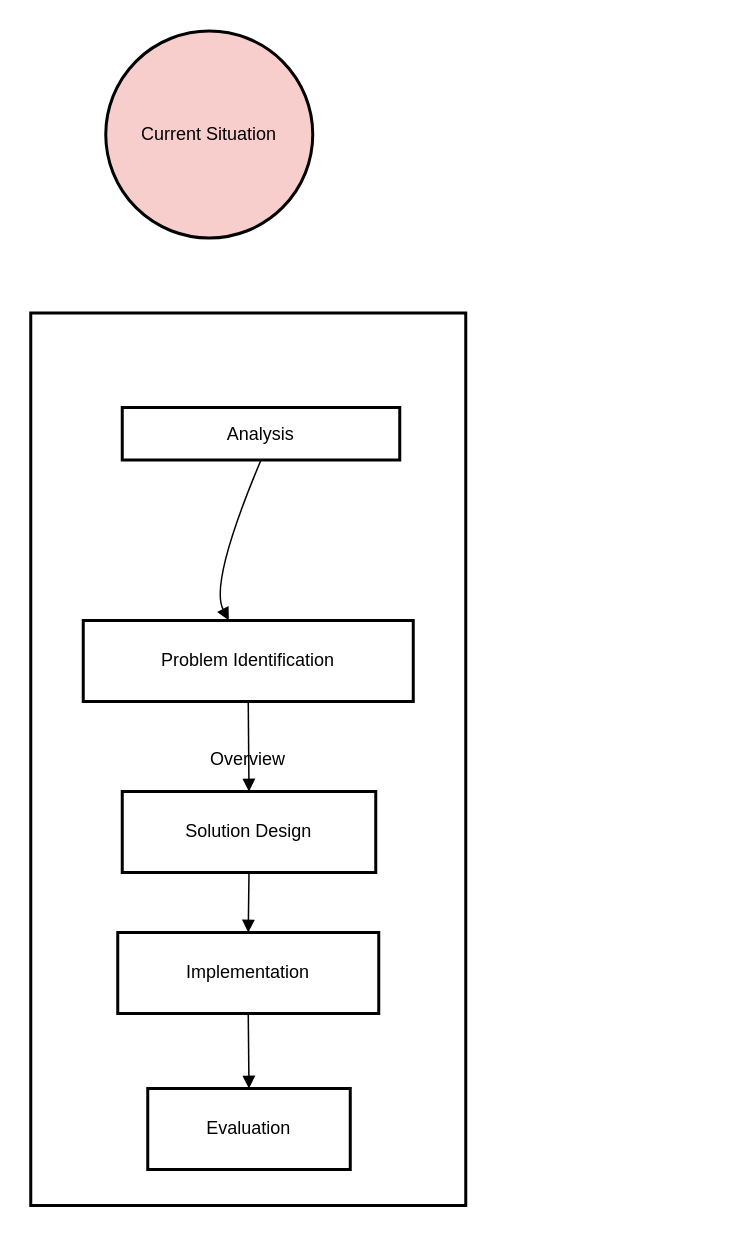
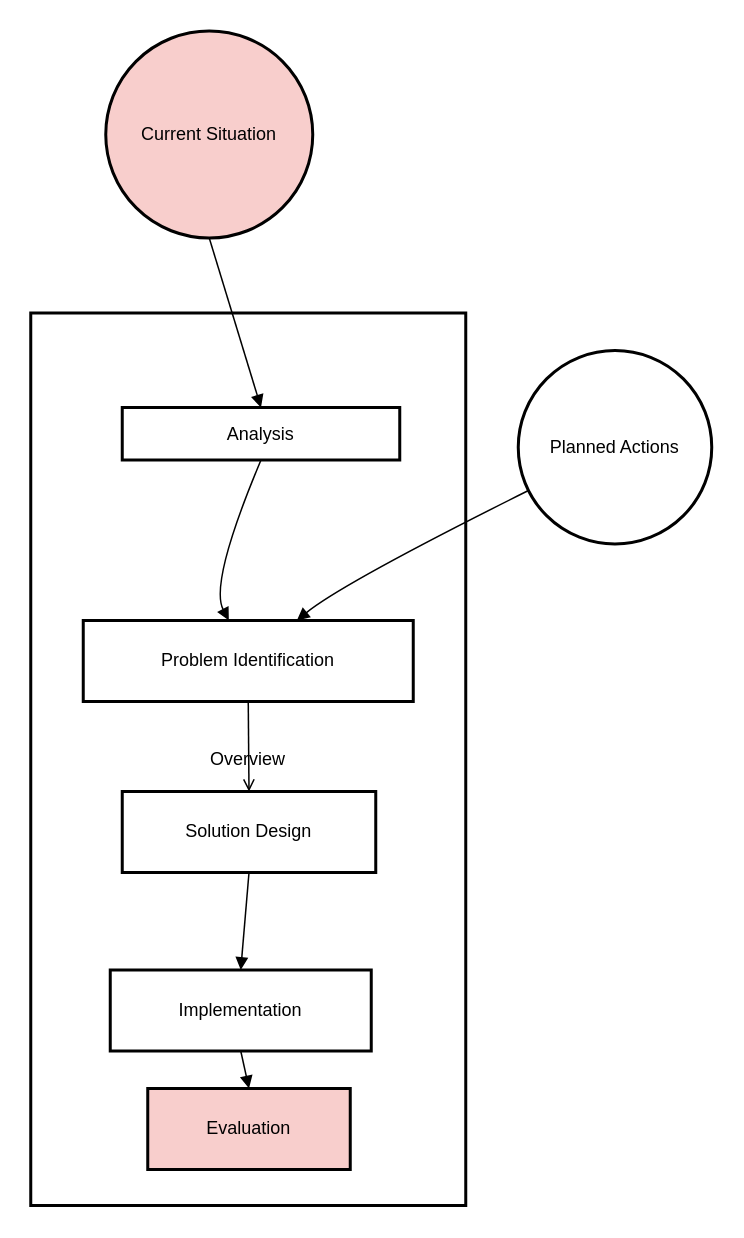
  <mxCell id="0" />
  <mxCell id="1" parent="0" />
  <mxCell id="2" value="Overview" style="whiteSpace=wrap;strokeWidth=2;" vertex="1" parent="1"><mxGeometry x="20" y="208" width="290" height="595" as="geometry" /></mxCell>
  <mxCell id="3" value="Current Situation" style="ellipse;aspect=fixed;strokeWidth=2;whiteSpace=wrap;fillColor=#f8cecc;" vertex="1" parent="1"><mxGeometry x="70" y="20" width="138" height="138" as="geometry" /></mxCell>
+ <mxCell id="4" value="Planned Actions" style="ellipse;aspect=fixed;strokeWidth=2;whiteSpace=wrap;" vertex="1" parent="1"><mxGeometry x="345" y="233" width="129" height="129" as="geometry" /></mxCell>
  <mxCell id="5" value="Analysis" style="whiteSpace=wrap;strokeWidth=2;" vertex="1" parent="1"><mxGeometry x="81" y="271" width="185" height="35" as="geometry" /></mxCell>
  <mxCell id="6" value="Problem Identification" style="whiteSpace=wrap;strokeWidth=2;" vertex="1" parent="1"><mxGeometry x="55" y="413" width="220" height="54" as="geometry" /></mxCell>
  <mxCell id="7" value="Solution Design" style="whiteSpace=wrap;strokeWidth=2;" vertex="1" parent="1"><mxGeometry x="81" y="527" width="169" height="54" as="geometry" /></mxCell>
- <mxCell id="8" value="Implementation" style="whiteSpace=wrap;strokeWidth=2;" vertex="1" parent="1"><mxGeometry x="78" y="621" width="174" height="54" as="geometry" /></mxCell>
- <mxCell id="9" value="Evaluation" style="whiteSpace=wrap;strokeWidth=2;" vertex="1" parent="1"><mxGeometry x="98" y="725" width="135" height="54" as="geometry" /></mxCell>
+ <mxCell id="8" value="Implementation" style="whiteSpace=wrap;strokeWidth=2;" vertex="1" parent="1"><mxGeometry x="73" y="646" width="174" height="54" as="geometry" /></mxCell>
+ <mxCell id="9" value="Evaluation" style="whiteSpace=wrap;strokeWidth=2;fillColor=#f8cecc;" vertex="1" parent="1"><mxGeometry x="98" y="725" width="135" height="54" as="geometry" /></mxCell>
  <mxCell id="10" value="" style="curved=1;startArrow=none;endArrow=block;exitX=0.5;exitY=1;entryX=0.44;entryY=-0.01;" edge="1" parent="1" source="5" target="6"><mxGeometry relative="1" as="geometry"><Array as="points"><mxPoint x="139" y="388" /></Array></mxGeometry></mxCell>
- <mxCell id="11" value="" style="curved=1;startArrow=none;endArrow=block;exitX=0.5;exitY=0.99;entryX=0.5;entryY=-0.01;" edge="1" parent="1" source="6" target="7"><mxGeometry relative="1" as="geometry"><Array as="points" /></mxGeometry></mxCell>
+ <mxCell id="11" value="" style="curved=1;startArrow=none;endArrow=open;exitX=0.5;exitY=0.99;entryX=0.5;entryY=-0.01;" edge="1" parent="1" source="6" target="7"><mxGeometry relative="1" as="geometry"><Array as="points" /></mxGeometry></mxCell>
  <mxCell id="12" value="" style="curved=1;startArrow=none;endArrow=block;exitX=0.5;exitY=0.99;entryX=0.5;entryY=-0.01;" edge="1" parent="1" source="7" target="8"><mxGeometry relative="1" as="geometry"><Array as="points" /></mxGeometry></mxCell>
  <mxCell id="13" value="" style="curved=1;startArrow=none;endArrow=block;exitX=0.5;exitY=0.99;entryX=0.5;entryY=-0.01;" edge="1" parent="1" source="8" target="9"><mxGeometry relative="1" as="geometry"><Array as="points" /></mxGeometry></mxCell>
+ <mxCell id="14" value="" style="curved=1;startArrow=none;endArrow=block;exitX=0.5;exitY=1;entryX=0.5;entryY=0;" edge="1" parent="1" source="3" target="5"><mxGeometry relative="1" as="geometry"><Array as="points" /></mxGeometry></mxCell>
+ <mxCell id="15" value="" style="curved=1;startArrow=none;endArrow=block;exitX=0;exitY=0.75;entryX=0.65;entryY=-0.01;" edge="1" parent="1" source="4" target="6"><mxGeometry relative="1" as="geometry"><Array as="points"><mxPoint x="228" y="388" /></Array></mxGeometry></mxCell>
